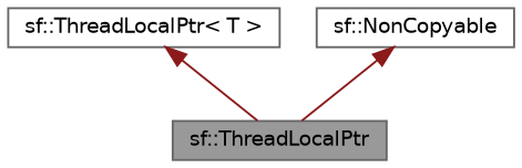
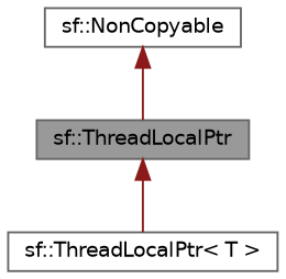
  digraph {
    node [color=gray40 fillcolor=white fontname=Helvetica fontsize=10 shape=box style=filled]
    edge [color=firebrick4 dir=back fontname=Helvetica fontsize=10 labelfontname=Helvetica labelfontsize=10 style=solid]
    n1 [fillcolor=grey60 fontcolor=black height=0.2 label="sf::ThreadLocalPtr" width=0.4]
    n2 [height=0.2 label="sf::ThreadLocalPtr\< T \>" width=0.4]
    n3 [height=0.2 label="sf::NonCopyable" width=0.4]
-   n2 -> n1
+   n1 -> n2
    n3 -> n1
  }
